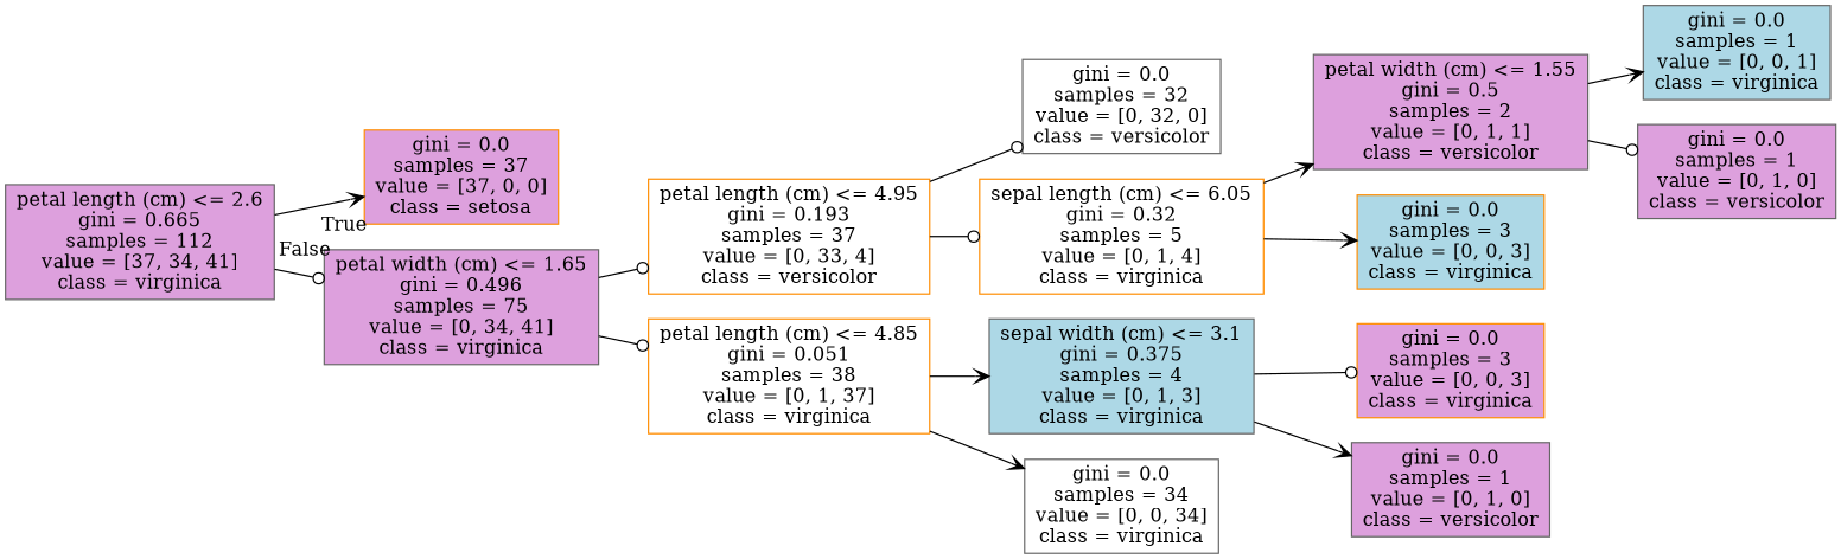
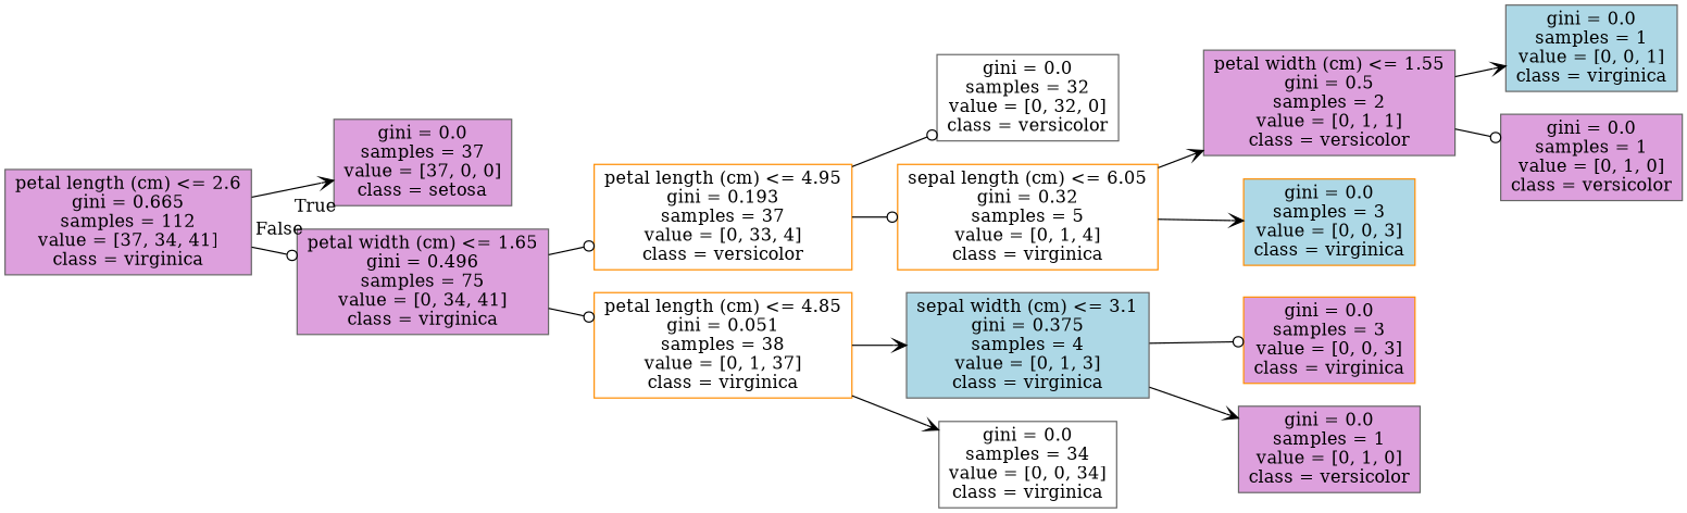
  digraph {
    rankdir=LR
    node [shape=box style=filled fillcolor=plum color=gray40]
    edge [arrowhead=vee]
    n1 [label="petal length (cm) <= 2.6\ngini = 0.665\nsamples = 112\nvalue = [37, 34, 41]\nclass = virginica"]
-   n2 [label="gini = 0.0\nsamples = 37\nvalue = [37, 0, 0]\nclass = setosa" color=darkorange]
+   n2 [label="gini = 0.0\nsamples = 37\nvalue = [37, 0, 0]\nclass = setosa"]
    n3 [label="petal width (cm) <= 1.65\ngini = 0.496\nsamples = 75\nvalue = [0, 34, 41]\nclass = virginica"]
    n4 [label="petal length (cm) <= 4.95\ngini = 0.193\nsamples = 37\nvalue = [0, 33, 4]\nclass = versicolor" fillcolor=white color=darkorange]
    n5 [label="petal length (cm) <= 4.85\ngini = 0.051\nsamples = 38\nvalue = [0, 1, 37]\nclass = virginica" fillcolor=white color=darkorange]
    n6 [label="gini = 0.0\nsamples = 32\nvalue = [0, 32, 0]\nclass = versicolor" fillcolor=white]
    n7 [label="sepal length (cm) <= 6.05\ngini = 0.32\nsamples = 5\nvalue = [0, 1, 4]\nclass = virginica" fillcolor=white color=darkorange]
    n8 [label="petal width (cm) <= 1.55\ngini = 0.5\nsamples = 2\nvalue = [0, 1, 1]\nclass = versicolor"]
    n9 [label="gini = 0.0\nsamples = 3\nvalue = [0, 0, 3]\nclass = virginica" fillcolor=lightblue color=darkorange]
    n10 [label="gini = 0.0\nsamples = 1\nvalue = [0, 0, 1]\nclass = virginica" fillcolor=lightblue]
    n11 [label="gini = 0.0\nsamples = 1\nvalue = [0, 1, 0]\nclass = versicolor"]
    n12 [label="sepal width (cm) <= 3.1\ngini = 0.375\nsamples = 4\nvalue = [0, 1, 3]\nclass = virginica" fillcolor=lightblue]
    n13 [label="gini = 0.0\nsamples = 34\nvalue = [0, 0, 34]\nclass = virginica" fillcolor=white]
    n14 [label="gini = 0.0\nsamples = 3\nvalue = [0, 0, 3]\nclass = virginica" color=darkorange]
    n15 [label="gini = 0.0\nsamples = 1\nvalue = [0, 1, 0]\nclass = versicolor"]
    n1 -> n2 [headlabel=True labelangle=45 labeldistance=2.5]
    n1 -> n3 [headlabel=False labelangle=-45 labeldistance=2.5 arrowhead=odot]
    n3 -> n4 [arrowhead=odot]
    n3 -> n5 [arrowhead=odot]
    n4 -> n6 [arrowhead=odot]
    n4 -> n7 [arrowhead=odot]
    n5 -> n12
    n5 -> n13
    n7 -> n8
    n7 -> n9
    n8 -> n10
    n8 -> n11 [arrowhead=odot]
    n12 -> n14 [arrowhead=odot]
    n12 -> n15
  }
